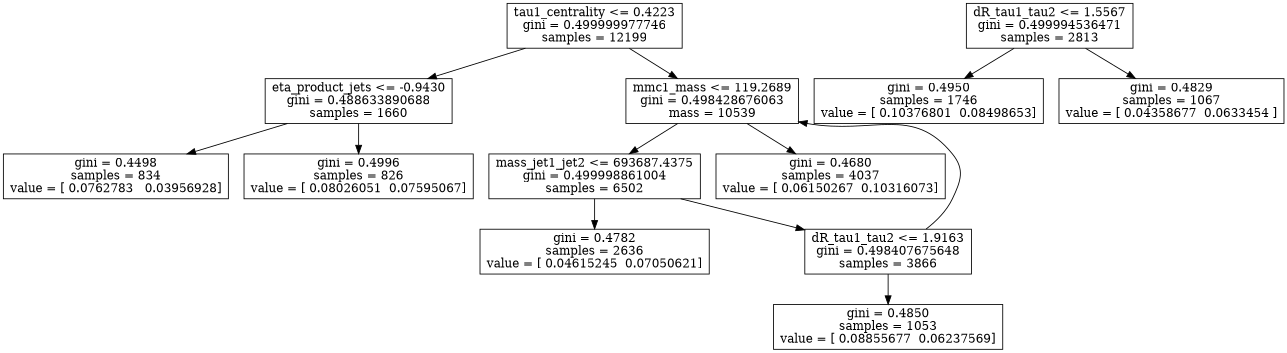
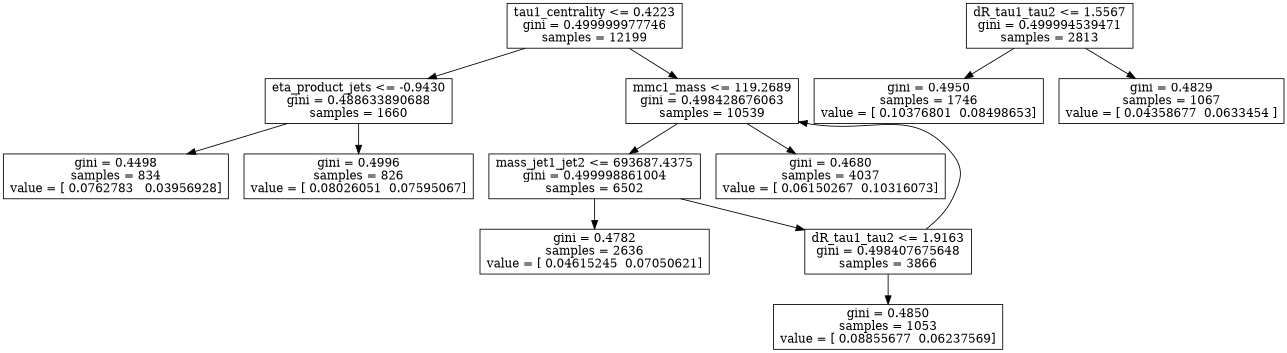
  digraph {
    node [shape=box]
    n1 [label="tau1_centrality <= 0.4223\ngini = 0.499999977746\nsamples = 12199"]
    n2 [label="eta_product_jets <= -0.9430\ngini = 0.488633890688\nsamples = 1660"]
-   n3 [label="mmc1_mass <= 119.2689\ngini = 0.498428676063\nmass = 10539"]
+   n3 [label="mmc1_mass <= 119.2689\ngini = 0.498428676063\nsamples = 10539"]
    n4 [label="gini = 0.4498\nsamples = 834\nvalue = [ 0.0762783   0.03956928]"]
    n5 [label="gini = 0.4996\nsamples = 826\nvalue = [ 0.08026051  0.07595067]"]
    n6 [label="mass_jet1_jet2 <= 693687.4375\ngini = 0.499998861004\nsamples = 6502"]
    n7 [label="gini = 0.4680\nsamples = 4037\nvalue = [ 0.06150267  0.10316073]"]
    n8 [label="dR_tau1_tau2 <= 1.9163\ngini = 0.498407675648\nsamples = 3866"]
    n9 [label="gini = 0.4782\nsamples = 2636\nvalue = [ 0.04615245  0.07050621]"]
    n10 [label="gini = 0.4850\nsamples = 1053\nvalue = [ 0.08855677  0.06237569]"]
-   n11 [label="dR_tau1_tau2 <= 1.5567\ngini = 0.499994536471\nsamples = 2813"]
+   n11 [label="dR_tau1_tau2 <= 1.5567\ngini = 0.499994539471\nsamples = 2813"]
    n12 [label="gini = 0.4950\nsamples = 1746\nvalue = [ 0.10376801  0.08498653]"]
    n13 [label="gini = 0.4829\nsamples = 1067\nvalue = [ 0.04358677  0.0633454 ]"]
    n1 -> n2
    n1 -> n3
    n2 -> n4
    n2 -> n5
    n3 -> n6
    n3 -> n7
    n6 -> n8
    n6 -> n9
    n8 -> n3
    n8 -> n10
    n11 -> n12
    n11 -> n13
  }
